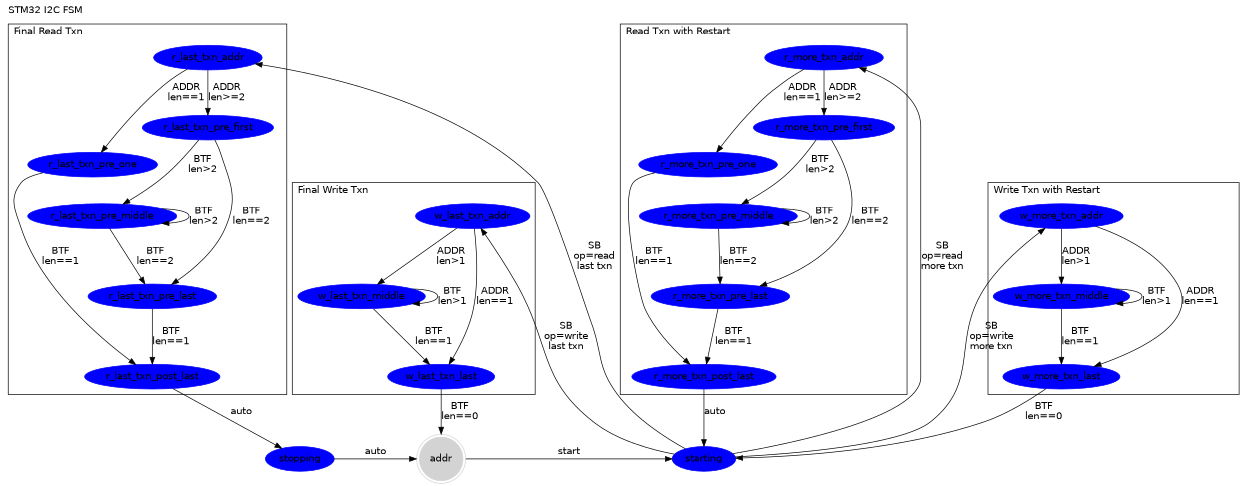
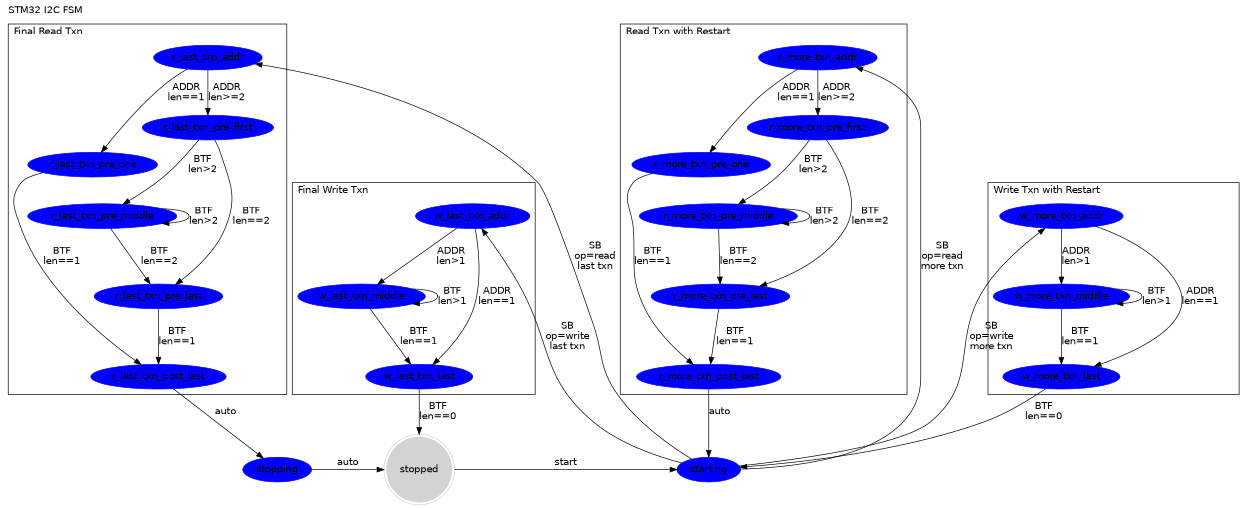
  digraph {
    label="STM32 I2C FSM"
    labeljust=l
    labelloc=t
    fontname="DejaVu Sans"
    node [color=blue style=filled fontname="DejaVu Sans"]
    edge [fontname="DejaVu Sans"]
-   stopped [color=lightgray shape=doublecircle label=addr]
+   stopped [color=lightgray shape=doublecircle]
    stopping
    starting
    w_last_txn_addr
    w_last_txn_middle
    w_last_txn_last
    w_more_txn_addr
    w_more_txn_middle
    w_more_txn_last
    r_last_txn_addr
    r_last_txn_pre_one
    r_last_txn_pre_first
    r_last_txn_pre_middle
    r_last_txn_pre_last
    r_last_txn_post_last
    r_more_txn_addr
    r_more_txn_pre_one
    r_more_txn_pre_first
    r_more_txn_pre_middle
    r_more_txn_pre_last
    r_more_txn_post_last
    subgraph sub_1 {
      stopped
    }
    subgraph sub_2 {
      rank=same
      stopped
      stopping
      starting
    }
    subgraph cluster_3 {
      label="Final Write Txn"
      w_last_txn_addr
      w_last_txn_middle
      w_last_txn_last
    }
    subgraph cluster_4 {
      label="Write Txn with Restart"
      w_more_txn_addr
      w_more_txn_middle
      w_more_txn_last
    }
    subgraph cluster_5 {
      label="Final Read Txn"
      r_last_txn_addr
      r_last_txn_pre_one
      r_last_txn_pre_first
      r_last_txn_pre_middle
      r_last_txn_pre_last
      r_last_txn_post_last
    }
    subgraph cluster_6 {
      label="Read Txn with Restart"
      r_more_txn_addr
      r_more_txn_pre_one
      r_more_txn_pre_first
      r_more_txn_pre_middle
      r_more_txn_pre_last
      r_more_txn_post_last
    }
    stopped -> starting [label=start]
    stopping -> stopped [label=auto]
    starting -> w_last_txn_addr [label="SB\nop=write\nlast txn"]
    starting -> w_more_txn_addr [label="SB\nop=write\nmore txn"]
    starting -> r_last_txn_addr [label="SB\nop=read\nlast txn"]
    starting -> r_more_txn_addr [label="SB\nop=read\nmore txn"]
    w_last_txn_addr -> w_last_txn_middle [label="ADDR\nlen>1"]
    w_last_txn_addr -> w_last_txn_last [label="ADDR\nlen==1"]
    w_last_txn_middle -> w_last_txn_middle [label="BTF\nlen>1"]
    w_last_txn_middle -> w_last_txn_last [label="BTF\nlen==1"]
    w_last_txn_last -> stopped [label="BTF\nlen==0"]
    w_more_txn_addr -> w_more_txn_middle [label="ADDR\nlen>1"]
    w_more_txn_addr -> w_more_txn_last [label="ADDR\nlen==1"]
    w_more_txn_middle -> w_more_txn_middle [label="BTF\nlen>1"]
    w_more_txn_middle -> w_more_txn_last [label="BTF\nlen==1"]
    w_more_txn_last -> starting [label="BTF\nlen==0"]
    r_last_txn_addr -> r_last_txn_pre_one [label="ADDR\nlen==1"]
    r_last_txn_addr -> r_last_txn_pre_first [label="ADDR\nlen>=2"]
    r_last_txn_pre_one -> r_last_txn_post_last [label="BTF\nlen==1"]
    r_last_txn_pre_first -> r_last_txn_pre_middle [label="BTF\nlen>2"]
    r_last_txn_pre_first -> r_last_txn_pre_last [label="BTF\nlen==2"]
    r_last_txn_pre_middle -> r_last_txn_pre_middle [label="BTF\nlen>2"]
    r_last_txn_pre_middle -> r_last_txn_pre_last [label="BTF\nlen==2"]
    r_last_txn_pre_last -> r_last_txn_post_last [label="BTF\nlen==1"]
    r_last_txn_post_last -> stopping [label=auto]
    r_more_txn_addr -> r_more_txn_pre_one [label="ADDR\nlen==1"]
    r_more_txn_addr -> r_more_txn_pre_first [label="ADDR\nlen>=2"]
    r_more_txn_pre_one -> r_more_txn_post_last [label="BTF\nlen==1"]
    r_more_txn_pre_first -> r_more_txn_pre_middle [label="BTF\nlen>2"]
    r_more_txn_pre_first -> r_more_txn_pre_last [label="BTF\nlen==2"]
    r_more_txn_pre_middle -> r_more_txn_pre_middle [label="BTF\nlen>2"]
    r_more_txn_pre_middle -> r_more_txn_pre_last [label="BTF\nlen==2"]
    r_more_txn_pre_last -> r_more_txn_post_last [label="BTF\nlen==1"]
    r_more_txn_post_last -> starting [label=auto]
  }
